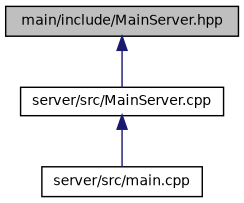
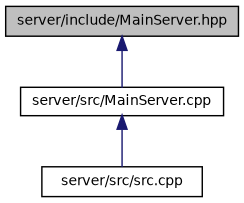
  digraph {
    node [color=black fillcolor=white fontname=Helvetica fontsize=10 shape=record style=filled]
    edge [color=midnightblue dir=back fontname=Helvetica fontsize=10 labelfontname=Helvetica labelfontsize=10 style=solid]
-   n1 [fillcolor=grey75 fontcolor=black height=0.2 label="main/include/MainServer.hpp" width=0.4]
+   n1 [fillcolor=grey75 fontcolor=black height=0.2 label="server/include/MainServer.hpp" width=0.4]
    n2 [height=0.2 label="server/src/MainServer.cpp" width=0.4]
-   n3 [height=0.2 label="server/src/main.cpp" width=0.4]
+   n3 [height=0.2 label="server/src/src.cpp" width=0.4]
    n1 -> n2
    n2 -> n3
  }
